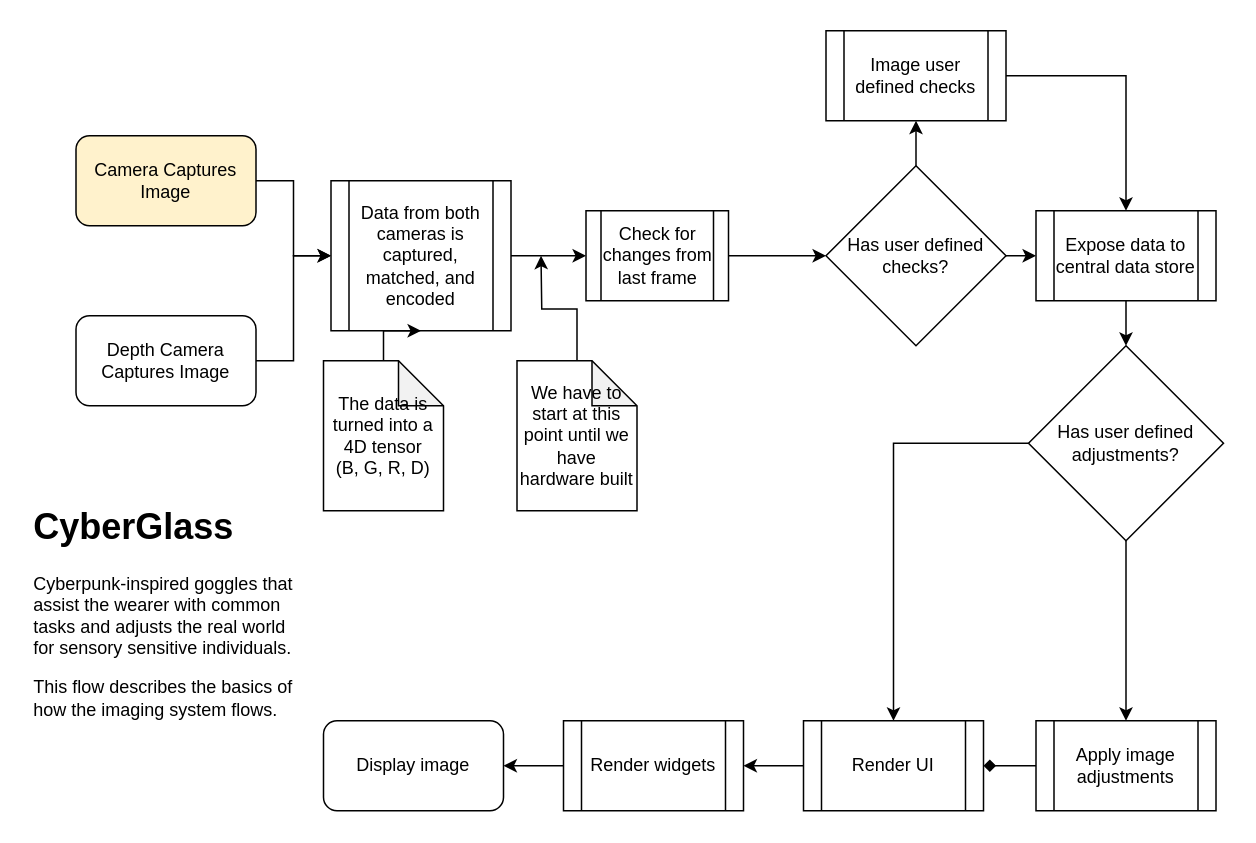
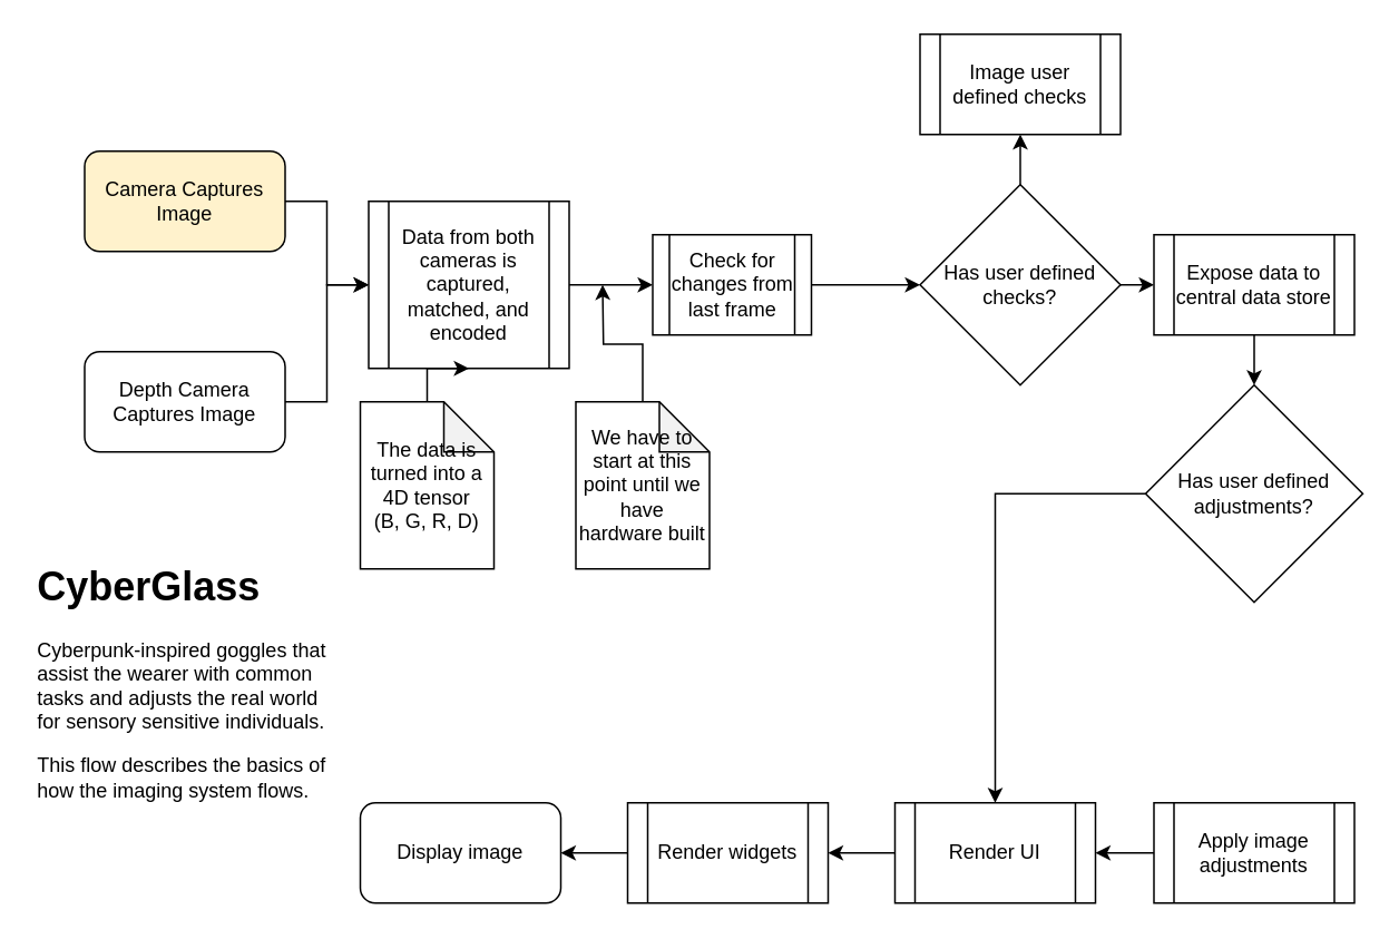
  <mxCell id="0" />
  <mxCell id="1" parent="0" />
  <mxCell id="2" value="" style="edgeStyle=orthogonalEdgeStyle;rounded=0;orthogonalLoop=1;jettySize=auto;html=1;" edge="1" parent="1" source="3" target="7"><mxGeometry relative="1" as="geometry" /></mxCell>
  <mxCell id="3" value="Camera Captures Image" style="rounded=1;whiteSpace=wrap;html=1;fillColor=#fff2cc;" vertex="1" parent="1"><mxGeometry x="50" y="90" width="120" height="60" as="geometry" /></mxCell>
  <mxCell id="4" value="" style="edgeStyle=orthogonalEdgeStyle;rounded=0;orthogonalLoop=1;jettySize=auto;html=1;" edge="1" parent="1" source="5" target="7"><mxGeometry relative="1" as="geometry" /></mxCell>
  <mxCell id="5" value="Depth&amp;nbsp;&lt;span style=&quot;background-color: initial;&quot;&gt;Camera Captures Image&lt;/span&gt;" style="rounded=1;whiteSpace=wrap;html=1;" vertex="1" parent="1"><mxGeometry x="50" y="210" width="120" height="60" as="geometry" /></mxCell>
  <mxCell id="6" style="edgeStyle=orthogonalEdgeStyle;rounded=0;orthogonalLoop=1;jettySize=auto;html=1;exitX=1;exitY=0.5;exitDx=0;exitDy=0;entryX=0;entryY=0.5;entryDx=0;entryDy=0;" edge="1" parent="1" source="7" target="11"><mxGeometry relative="1" as="geometry" /></mxCell>
  <mxCell id="7" value="Data from both cameras is captured, matched, and encoded" style="shape=process;whiteSpace=wrap;html=1;backgroundOutline=1;" vertex="1" parent="1"><mxGeometry x="220" y="120" width="120" height="100" as="geometry" /></mxCell>
  <mxCell id="8" style="edgeStyle=orthogonalEdgeStyle;rounded=0;orthogonalLoop=1;jettySize=auto;html=1;" edge="1" parent="1" source="9" target="7"><mxGeometry relative="1" as="geometry"><mxPoint x="400" y="190" as="targetPoint" /></mxGeometry></mxCell>
  <mxCell id="9" value="The data is turned into a 4D tensor&lt;div&gt;(B, G, R, D)&lt;/div&gt;" style="shape=note;whiteSpace=wrap;html=1;backgroundOutline=1;darkOpacity=0.05;" vertex="1" parent="1"><mxGeometry x="215" y="240" width="80" height="100" as="geometry" /></mxCell>
  <mxCell id="10" style="edgeStyle=orthogonalEdgeStyle;rounded=0;orthogonalLoop=1;jettySize=auto;html=1;exitX=1;exitY=0.5;exitDx=0;exitDy=0;entryX=0;entryY=0.5;entryDx=0;entryDy=0;" edge="1" parent="1" source="11" target="14"><mxGeometry relative="1" as="geometry" /></mxCell>
  <mxCell id="11" value="Check for changes from last frame" style="shape=process;whiteSpace=wrap;html=1;backgroundOutline=1;" vertex="1" parent="1"><mxGeometry x="390" y="140" width="95" height="60" as="geometry" /></mxCell>
  <mxCell id="12" style="edgeStyle=orthogonalEdgeStyle;rounded=0;orthogonalLoop=1;jettySize=auto;html=1;exitX=0.5;exitY=0;exitDx=0;exitDy=0;entryX=0.5;entryY=1;entryDx=0;entryDy=0;" edge="1" parent="1" source="14" target="16"><mxGeometry relative="1" as="geometry" /></mxCell>
  <mxCell id="13" style="edgeStyle=orthogonalEdgeStyle;rounded=0;orthogonalLoop=1;jettySize=auto;html=1;exitX=1;exitY=0.5;exitDx=0;exitDy=0;entryX=0;entryY=0.5;entryDx=0;entryDy=0;" edge="1" parent="1" source="14" target="18"><mxGeometry relative="1" as="geometry" /></mxCell>
  <mxCell id="14" value="Has user defined checks?" style="rhombus;whiteSpace=wrap;html=1;" vertex="1" parent="1"><mxGeometry x="550" y="110" width="120" height="120" as="geometry" /></mxCell>
- <mxCell id="15" style="edgeStyle=orthogonalEdgeStyle;rounded=0;orthogonalLoop=1;jettySize=auto;html=1;exitX=1;exitY=0.5;exitDx=0;exitDy=0;entryX=0.5;entryY=0;entryDx=0;entryDy=0;" edge="1" parent="1" source="16" target="18"><mxGeometry relative="1" as="geometry" /></mxCell>
  <mxCell id="16" value="Image user defined checks" style="shape=process;whiteSpace=wrap;html=1;backgroundOutline=1;" vertex="1" parent="1"><mxGeometry x="550" y="20" width="120" height="60" as="geometry" /></mxCell>
  <mxCell id="17" value="" style="edgeStyle=orthogonalEdgeStyle;rounded=0;orthogonalLoop=1;jettySize=auto;html=1;" edge="1" parent="1" source="18" target="21"><mxGeometry relative="1" as="geometry" /></mxCell>
  <mxCell id="18" value="Expose data to central data store" style="shape=process;whiteSpace=wrap;html=1;backgroundOutline=1;" vertex="1" parent="1"><mxGeometry x="690" y="140" width="120" height="60" as="geometry" /></mxCell>
- <mxCell id="19" style="edgeStyle=orthogonalEdgeStyle;rounded=0;orthogonalLoop=1;jettySize=auto;html=1;exitX=0.5;exitY=1;exitDx=0;exitDy=0;entryX=0.5;entryY=0;entryDx=0;entryDy=0;" edge="1" parent="1" source="21" target="23"><mxGeometry relative="1" as="geometry" /></mxCell>
  <mxCell id="20" style="edgeStyle=orthogonalEdgeStyle;rounded=0;orthogonalLoop=1;jettySize=auto;html=1;exitX=0;exitY=0.5;exitDx=0;exitDy=0;entryX=0.5;entryY=0;entryDx=0;entryDy=0;" edge="1" parent="1" source="21" target="25"><mxGeometry relative="1" as="geometry" /></mxCell>
  <mxCell id="21" value="Has user defined adjustments?" style="rhombus;whiteSpace=wrap;html=1;" vertex="1" parent="1"><mxGeometry x="685" y="230" width="130" height="130" as="geometry" /></mxCell>
- <mxCell id="22" style="edgeStyle=orthogonalEdgeStyle;rounded=0;orthogonalLoop=1;jettySize=auto;html=1;exitX=0;exitY=0.5;exitDx=0;exitDy=0;entryX=1;entryY=0.5;entryDx=0;entryDy=0;endArrow=diamond;" edge="1" parent="1" source="23" target="25"><mxGeometry relative="1" as="geometry" /></mxCell>
+ <mxCell id="22" style="edgeStyle=orthogonalEdgeStyle;rounded=0;orthogonalLoop=1;jettySize=auto;html=1;exitX=0;exitY=0.5;exitDx=0;exitDy=0;entryX=1;entryY=0.5;entryDx=0;entryDy=0;" edge="1" parent="1" source="23" target="25"><mxGeometry relative="1" as="geometry" /></mxCell>
  <mxCell id="23" value="Apply image adjustments" style="shape=process;whiteSpace=wrap;html=1;backgroundOutline=1;" vertex="1" parent="1"><mxGeometry x="690" y="480" width="120" height="60" as="geometry" /></mxCell>
  <mxCell id="24" style="edgeStyle=orthogonalEdgeStyle;rounded=0;orthogonalLoop=1;jettySize=auto;html=1;exitX=0;exitY=0.5;exitDx=0;exitDy=0;entryX=1;entryY=0.5;entryDx=0;entryDy=0;" edge="1" parent="1" source="25" target="27"><mxGeometry relative="1" as="geometry" /></mxCell>
  <mxCell id="25" value="Render UI" style="shape=process;whiteSpace=wrap;html=1;backgroundOutline=1;" vertex="1" parent="1"><mxGeometry x="535" y="480" width="120" height="60" as="geometry" /></mxCell>
  <mxCell id="26" style="edgeStyle=orthogonalEdgeStyle;rounded=0;orthogonalLoop=1;jettySize=auto;html=1;exitX=0;exitY=0.5;exitDx=0;exitDy=0;entryX=1;entryY=0.5;entryDx=0;entryDy=0;" edge="1" parent="1" source="27" target="28"><mxGeometry relative="1" as="geometry" /></mxCell>
  <mxCell id="27" value="Render widgets" style="shape=process;whiteSpace=wrap;html=1;backgroundOutline=1;" vertex="1" parent="1"><mxGeometry x="375" y="480" width="120" height="60" as="geometry" /></mxCell>
  <mxCell id="28" value="Display image" style="rounded=1;whiteSpace=wrap;html=1;" vertex="1" parent="1"><mxGeometry x="215" y="480" width="120" height="60" as="geometry" /></mxCell>
  <mxCell id="29" style="edgeStyle=orthogonalEdgeStyle;rounded=0;orthogonalLoop=1;jettySize=auto;html=1;exitX=0.5;exitY=0;exitDx=0;exitDy=0;exitPerimeter=0;" edge="1" parent="1" source="30"><mxGeometry relative="1" as="geometry"><mxPoint x="360" y="170" as="targetPoint" /></mxGeometry></mxCell>
  <mxCell id="30" value="We have to start at this point until we have hardware built" style="shape=note;whiteSpace=wrap;html=1;backgroundOutline=1;darkOpacity=0.05;" vertex="1" parent="1"><mxGeometry x="344" y="240" width="80" height="100" as="geometry" /></mxCell>
  <mxCell id="31" value="&lt;h1 style=&quot;margin-top: 0px;&quot;&gt;CyberGlass&lt;/h1&gt;&lt;p&gt;Cyberpunk-inspired goggles that assist the wearer with common tasks and adjusts the real world for sensory sensitive individuals.&lt;/p&gt;&lt;p&gt;This flow describes the basics of how the imaging system flows.&amp;nbsp;&lt;/p&gt;" style="text;html=1;whiteSpace=wrap;overflow=hidden;rounded=0;" vertex="1" parent="1"><mxGeometry x="20" y="330" width="180" height="150" as="geometry" /></mxCell>
